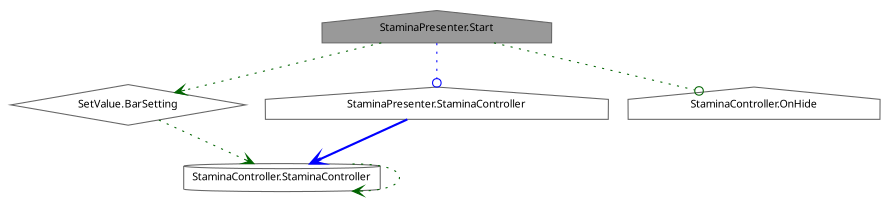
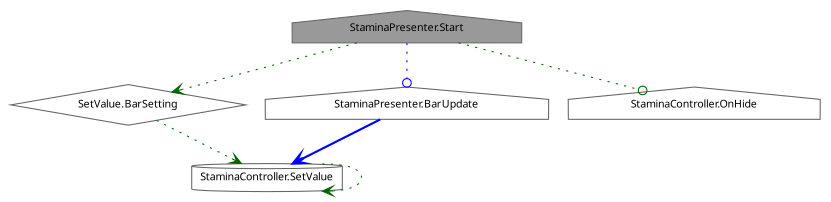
  digraph {
    fontname="Noto Sans"
    rankdir=TB
    node [color=grey40 fillcolor=white fontname="Noto Sans" fontsize=10 shape=house style=filled]
    edge [arrowhead=vee color=darkgreen fontname="Noto Sans" fontsize=10 labelfontname=Helvetica labelfontsize=10 style=dotted]
    n1 [color=gray40 fillcolor=grey60 fontcolor=black height=0.2 label="StaminaPresenter.Start" width=0.4]
    n2 [height=0.2 label="SetValue.BarSetting" shape=diamond width=0.4]
-   n3 [height=0.2 label="StaminaPresenter.StaminaController" width=0.4]
+   n3 [height=0.2 label="StaminaPresenter.BarUpdate" width=0.4]
    n4 [height=0.2 label="StaminaController.OnHide" width=0.4]
-   n5 [height=0.2 label="StaminaController.StaminaController" shape=cylinder width=0.4]
+   n5 [height=0.2 label="StaminaController.SetValue" shape=cylinder width=0.4]
    n1 -> n2
    n1 -> n3 [arrowhead=odot color=blue]
    n1 -> n4 [arrowhead=odot]
    n2 -> n5
    n3 -> n5 [color=blue style=bold]
    n5 -> n5
  }
